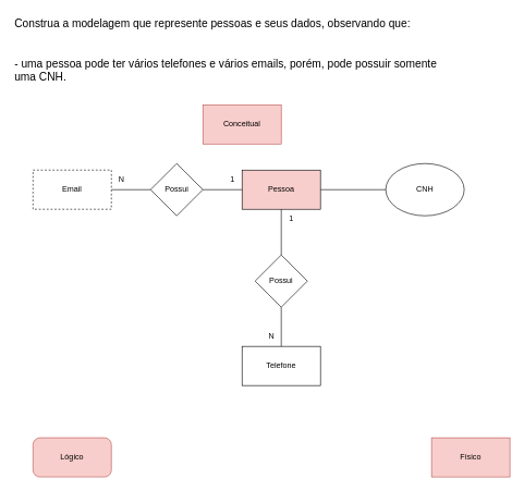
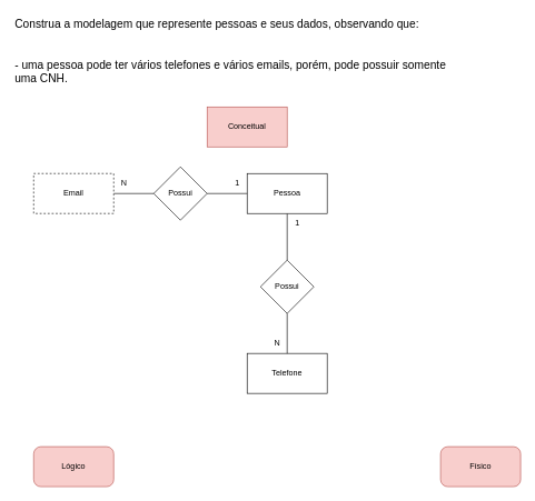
  <mxCell id="0" />
  <mxCell id="1" parent="0" />
  <mxCell id="2" value="Construa a modelagem que represente pessoas e seus dados, observando que:&#10;&#10;&#10;- uma pessoa pode ter vários telefones e vários emails, porém, pode possuir somente uma CNH." style="text;whiteSpace=wrap;fontSize=17;" parent="1" vertex="1"><mxGeometry width="670" height="120" as="geometry" x="20" y="20" /></mxCell>
- <mxCell id="3" style="edgeStyle=orthogonalEdgeStyle;rounded=0;orthogonalLoop=1;jettySize=auto;html=1;entryX=0;entryY=0.5;entryDx=0;entryDy=0;endArrow=none;endFill=0;" parent="1" source="5" target="13" edge="1"><mxGeometry relative="1" as="geometry" /></mxCell>
  <mxCell id="4" style="edgeStyle=orthogonalEdgeStyle;rounded=0;orthogonalLoop=1;jettySize=auto;html=1;entryX=0.5;entryY=0;entryDx=0;entryDy=0;endArrow=none;endFill=0;" parent="1" source="5" target="10" edge="1"><mxGeometry relative="1" as="geometry" /></mxCell>
- <mxCell id="5" value="Pessoa" style="rounded=0;whiteSpace=wrap;html=1;fillColor=#f8cecc;" parent="1" vertex="1"><mxGeometry x="370" y="260" width="120" height="60" as="geometry" /></mxCell>
+ <mxCell id="5" value="Pessoa" style="rounded=0;whiteSpace=wrap;html=1;" parent="1" vertex="1"><mxGeometry x="370" y="260" width="120" height="60" as="geometry" /></mxCell>
  <mxCell id="6" style="edgeStyle=orthogonalEdgeStyle;rounded=0;orthogonalLoop=1;jettySize=auto;html=1;entryX=0;entryY=0.5;entryDx=0;entryDy=0;endArrow=none;endFill=0;" parent="1" source="7" target="12" edge="1"><mxGeometry relative="1" as="geometry" /></mxCell>
  <mxCell id="7" value="Email" style="rounded=0;whiteSpace=wrap;html=1;dashed=1;" parent="1" vertex="1"><mxGeometry x="50" y="260" width="120" height="60" as="geometry" /></mxCell>
  <mxCell id="8" value="Telefone" style="rounded=0;whiteSpace=wrap;html=1;" parent="1" vertex="1"><mxGeometry x="370" y="530" width="120" height="60" as="geometry" /></mxCell>
  <mxCell id="9" style="edgeStyle=orthogonalEdgeStyle;rounded=0;orthogonalLoop=1;jettySize=auto;html=1;entryX=0.5;entryY=0;entryDx=0;entryDy=0;endArrow=none;endFill=0;" parent="1" source="10" target="8" edge="1"><mxGeometry relative="1" as="geometry" /></mxCell>
  <mxCell id="10" value="Possui" style="rhombus;whiteSpace=wrap;html=1;" parent="1" vertex="1"><mxGeometry x="390" y="390" width="80" height="80" as="geometry" /></mxCell>
  <mxCell id="11" style="edgeStyle=orthogonalEdgeStyle;rounded=0;orthogonalLoop=1;jettySize=auto;html=1;entryX=0;entryY=0.5;entryDx=0;entryDy=0;endArrow=none;endFill=0;" parent="1" source="12" target="5" edge="1"><mxGeometry relative="1" as="geometry" /></mxCell>
  <mxCell id="12" value="Possui" style="rhombus;whiteSpace=wrap;html=1;" parent="1" vertex="1"><mxGeometry x="230" y="250" width="80" height="80" as="geometry" /></mxCell>
- <mxCell id="13" value="CNH" style="ellipse;whiteSpace=wrap;html=1;" parent="1" vertex="1"><mxGeometry x="590" y="250" width="120" height="80" as="geometry" /></mxCell>
  <mxCell id="14" value="Conceitual" style="whiteSpace=wrap;html=1;fillColor=#f8cecc;strokeColor=#b85450;arcSize=18;rounded=0;" parent="1" vertex="1"><mxGeometry x="310" y="160" width="120" height="60" as="geometry" /></mxCell>
  <mxCell id="15" value="N" style="text;html=1;align=center;verticalAlign=middle;resizable=0;points=[];autosize=1;strokeColor=none;fillColor=none;" parent="1" vertex="1"><mxGeometry x="170" y="260" width="30" height="30" as="geometry" /></mxCell>
  <mxCell id="16" value="N" style="text;html=1;align=center;verticalAlign=middle;resizable=0;points=[];autosize=1;strokeColor=none;fillColor=none;" parent="1" vertex="1"><mxGeometry x="400" y="500" width="30" height="30" as="geometry" /></mxCell>
  <mxCell id="17" value="1" style="text;html=1;align=center;verticalAlign=middle;resizable=0;points=[];autosize=1;strokeColor=none;fillColor=none;" parent="1" vertex="1"><mxGeometry x="340" y="260" width="30" height="30" as="geometry" /></mxCell>
  <mxCell id="18" value="1" style="text;html=1;align=center;verticalAlign=middle;resizable=0;points=[];autosize=1;strokeColor=none;fillColor=none;" parent="1" vertex="1"><mxGeometry x="430" y="320" width="30" height="30" as="geometry" /></mxCell>
  <mxCell id="19" value="Lógico" style="rounded=1;whiteSpace=wrap;html=1;fillColor=#f8cecc;strokeColor=#b85450;arcSize=18;" parent="1" vertex="1"><mxGeometry x="50" y="670" width="120" height="60" as="geometry" /></mxCell>
- <mxCell id="20" value="Físico" style="whiteSpace=wrap;html=1;fillColor=#f8cecc;strokeColor=#b85450;arcSize=18;rounded=0;" parent="1" vertex="1"><mxGeometry x="660" y="670" width="120" height="60" as="geometry" /></mxCell>
+ <mxCell id="20" value="Físico" style="rounded=1;whiteSpace=wrap;html=1;fillColor=#f8cecc;strokeColor=#b85450;arcSize=18;" parent="1" vertex="1"><mxGeometry x="660" y="670" width="120" height="60" as="geometry" /></mxCell>
